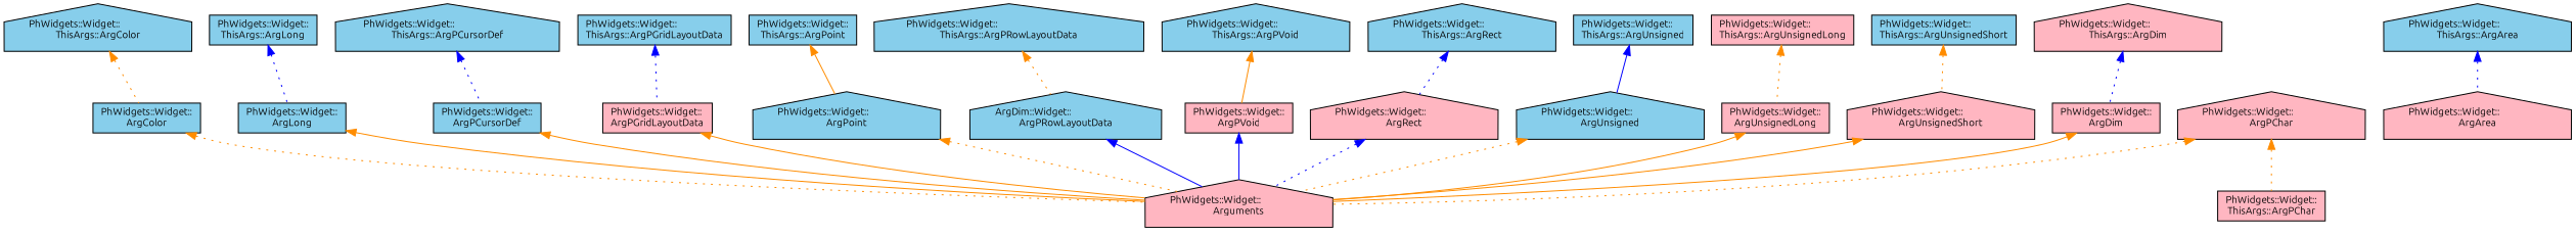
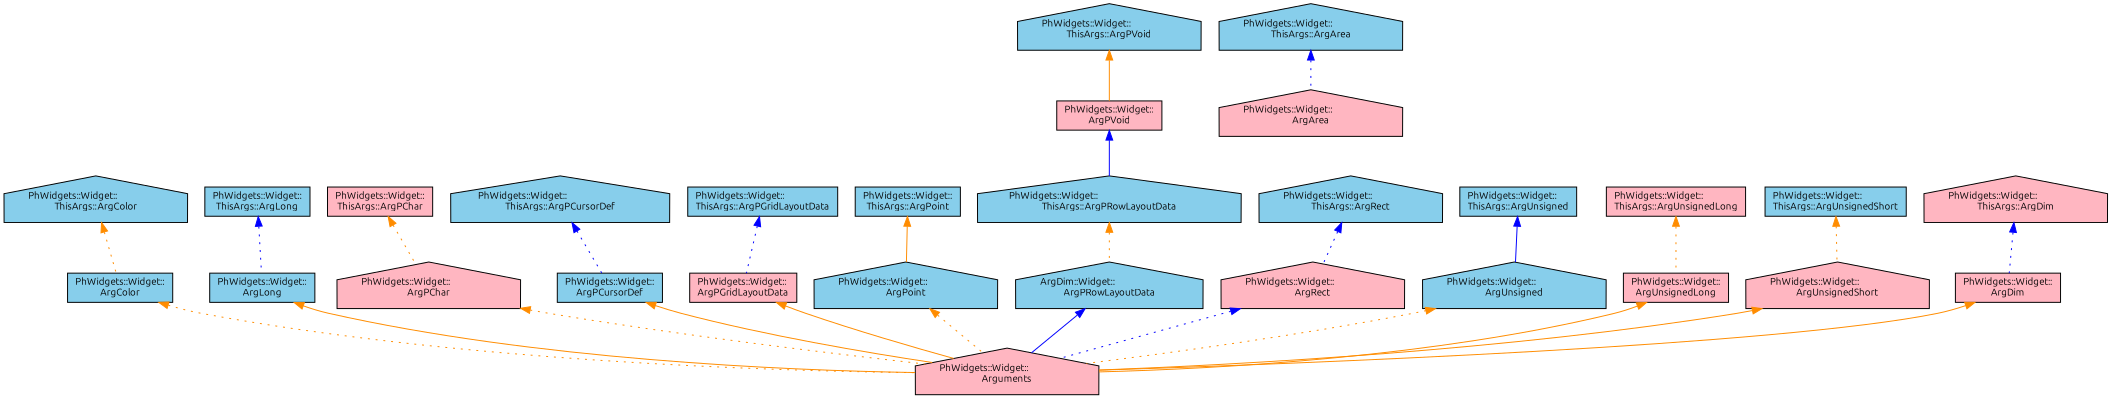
  digraph {
    fontname=Ubuntu
    rankdir=TB
    node [color=black fillcolor=skyblue fontname=Ubuntu fontsize=10 shape=house style=filled]
    edge [color=darkorange dir=back fontname=Ubuntu fontsize=10 labelfontname=Helvetica labelfontsize=10 style=dotted]
    n1 [fillcolor=lightpink fontcolor=black height=0.2 label="PhWidgets::Widget::\lArguments" width=0.4]
    n2 [fillcolor=lightpink height=0.2 label="PhWidgets::Widget::\lArgArea" width=0.4]
    n3 [height=0.2 label="PhWidgets::Widget::\lThisArgs::ArgArea" width=0.4]
    n4 [height=0.2 label="PhWidgets::Widget::\lArgColor" shape=box width=0.4]
    n5 [height=0.2 label="PhWidgets::Widget::\lThisArgs::ArgColor" width=0.4]
    n6 [height=0.2 label="PhWidgets::Widget::\lArgLong" shape=box width=0.4]
    n7 [height=0.2 label="PhWidgets::Widget::\lThisArgs::ArgLong" shape=box width=0.4]
    n8 [fillcolor=lightpink height=0.2 label="PhWidgets::Widget::\lArgPChar" width=0.4]
    n9 [fillcolor=lightpink height=0.2 label="PhWidgets::Widget::\lThisArgs::ArgPChar" shape=box width=0.4]
    n10 [height=0.2 label="PhWidgets::Widget::\lArgPCursorDef" shape=box width=0.4]
    n11 [height=0.2 label="PhWidgets::Widget::\lThisArgs::ArgPCursorDef" width=0.4]
    n12 [fillcolor=lightpink height=0.2 label="PhWidgets::Widget::\lArgPGridLayoutData" shape=box width=0.4]
    n13 [height=0.2 label="PhWidgets::Widget::\lThisArgs::ArgPGridLayoutData" shape=box width=0.4]
    n14 [height=0.2 label="PhWidgets::Widget::\lArgPoint" width=0.4]
    n15 [height=0.2 label="PhWidgets::Widget::\lThisArgs::ArgPoint" shape=box width=0.4]
    n16 [height=0.2 label="ArgDim::Widget::\lArgPRowLayoutData" width=0.4]
    n17 [height=0.2 label="PhWidgets::Widget::\lThisArgs::ArgPRowLayoutData" width=0.4]
    n18 [fillcolor=lightpink height=0.2 label="PhWidgets::Widget::\lArgPVoid" shape=box width=0.4]
    n19 [height=0.2 label="PhWidgets::Widget::\lThisArgs::ArgPVoid" width=0.4]
    n20 [fillcolor=lightpink height=0.2 label="PhWidgets::Widget::\lArgRect" width=0.4]
    n21 [height=0.2 label="PhWidgets::Widget::\lThisArgs::ArgRect" width=0.4]
    n22 [height=0.2 label="PhWidgets::Widget::\lArgUnsigned" width=0.4]
    n23 [height=0.2 label="PhWidgets::Widget::\lThisArgs::ArgUnsigned" shape=box width=0.4]
    n24 [fillcolor=lightpink height=0.2 label="PhWidgets::Widget::\lArgUnsignedLong" shape=box width=0.4]
    n25 [fillcolor=lightpink height=0.2 label="PhWidgets::Widget::\lThisArgs::ArgUnsignedLong" shape=box width=0.4]
    n26 [fillcolor=lightpink height=0.2 label="PhWidgets::Widget::\lArgUnsignedShort" width=0.4]
    n27 [height=0.2 label="PhWidgets::Widget::\lThisArgs::ArgUnsignedShort" shape=box width=0.4]
    n28 [fillcolor=lightpink height=0.2 label="PhWidgets::Widget::\lArgDim" shape=box width=0.4]
    n29 [fillcolor=lightpink height=0.2 label="PhWidgets::Widget::\lThisArgs::ArgDim" width=0.4]
    n3 -> n2 [color=blue]
    n4 -> n1
    n5 -> n4
    n6 -> n1 [style=solid]
    n7 -> n6 [color=blue]
    n8 -> n1
-   n8 -> n9
+   n9 -> n8
    n10 -> n1 [style=solid]
    n11 -> n10 [color=blue]
    n12 -> n1 [style=solid]
    n13 -> n12 [color=blue]
    n14 -> n1
    n15 -> n14 [style=solid]
    n16 -> n1 [color=blue style=solid]
    n17 -> n16
-   n18 -> n1 [color=blue style=solid]
+   n18 -> n17 [color=blue style=solid]
    n19 -> n18 [style=solid]
    n20 -> n1 [color=blue]
    n21 -> n20 [color=blue]
    n22 -> n1
    n23 -> n22 [color=blue style=solid]
    n24 -> n1 [style=solid]
    n25 -> n24
    n26 -> n1 [style=solid]
    n27 -> n26
    n28 -> n1 [style=solid]
    n29 -> n28 [color=blue]
  }
